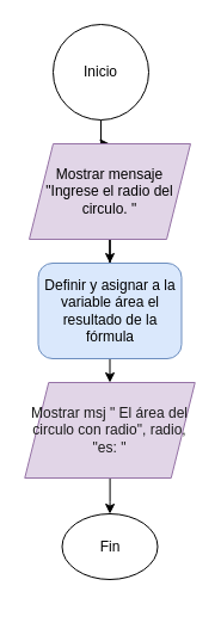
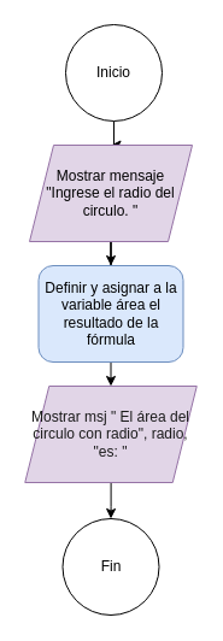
  <mxCell id="0" />
  <mxCell id="1" parent="0" />
  <mxCell id="2" value="" style="edgeStyle=orthogonalEdgeStyle;rounded=0;orthogonalLoop=1;jettySize=auto;html=1;" edge="1" parent="1" source="3" target="5"><mxGeometry relative="1" as="geometry" /></mxCell>
- <mxCell id="3" value="Inicio" style="ellipse;whiteSpace=wrap;html=1;aspect=fixed;" vertex="1" parent="1"><mxGeometry x="44" y="20" width="80" height="80" as="geometry" /></mxCell>
+ <mxCell id="3" value="Inicio" style="ellipse;whiteSpace=wrap;html=1;aspect=fixed;" vertex="1" parent="1"><mxGeometry x="54" y="20" width="80" height="80" as="geometry" /></mxCell>
  <mxCell id="4" value="" style="edgeStyle=orthogonalEdgeStyle;rounded=0;orthogonalLoop=1;jettySize=auto;html=1;" edge="1" parent="1" source="5" target="7"><mxGeometry relative="1" as="geometry" /></mxCell>
  <mxCell id="5" value="Mostrar mensaje &quot;Ingrese el radio del circulo. &quot;" style="shape=parallelogram;perimeter=parallelogramPerimeter;whiteSpace=wrap;html=1;fixedSize=1;fillColor=#e1d5e7;strokeColor=#9673a6;" vertex="1" parent="1"><mxGeometry x="24" y="120" width="135" height="80" as="geometry" /></mxCell>
  <mxCell id="6" value="" style="edgeStyle=orthogonalEdgeStyle;rounded=0;orthogonalLoop=1;jettySize=auto;html=1;" edge="1" parent="1" source="7" target="9"><mxGeometry relative="1" as="geometry" /></mxCell>
  <mxCell id="7" value="Definir y asignar a la variable área el resultado de la fórmula" style="rounded=1;whiteSpace=wrap;html=1;fillColor=#dae8fc;strokeColor=#6c8ebf;" vertex="1" parent="1"><mxGeometry x="31.5" y="220" width="120" height="80" as="geometry" /></mxCell>
  <mxCell id="8" value="" style="edgeStyle=orthogonalEdgeStyle;rounded=0;orthogonalLoop=1;jettySize=auto;html=1;" edge="1" parent="1" source="9" target="10"><mxGeometry relative="1" as="geometry" /></mxCell>
  <mxCell id="9" value="&lt;span style=&quot;color: rgb(26, 26, 26); background-color: transparent;&quot;&gt;Mostrar msj &quot; El área del circulo con radio&quot;, radio, &quot;es: &quot;&lt;/span&gt;" style="shape=parallelogram;perimeter=parallelogramPerimeter;whiteSpace=wrap;html=1;fixedSize=1;fillColor=#e1d5e7;strokeColor=#9673a6;" vertex="1" parent="1"><mxGeometry x="20.25" y="320" width="142.5" height="80" as="geometry" /></mxCell>
- <mxCell id="10" value="Fin" style="ellipse;whiteSpace=wrap;html=1;" vertex="1" parent="1"><mxGeometry x="51.5" y="430" width="80" height="55" as="geometry" /></mxCell>
+ <mxCell id="10" value="Fin" style="ellipse;whiteSpace=wrap;html=1;" vertex="1" parent="1"><mxGeometry x="51.5" y="430" width="80" height="80" as="geometry" /></mxCell>
